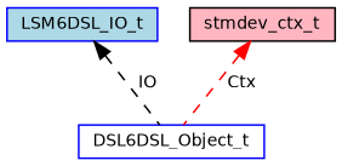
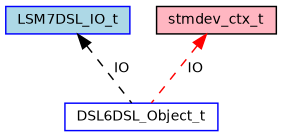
  digraph {
    node [color=blue fontname=Helvetica fontsize=10 shape=record style=filled]
    edge [dir=back fontname=Helvetica fontsize=10 labelfontname=Helvetica labelfontsize=10 style=dashed]
    n1 [fillcolor=white fontcolor=black height=0.2 label=DSL6DSL_Object_t width=0.4]
-   n2 [fillcolor=lightblue height=0.2 label=LSM6DSL_IO_t width=0.4]
+   n2 [fillcolor=lightblue height=0.2 label=LSM7DSL_IO_t width=0.4]
    n3 [color=black fillcolor=lightpink height=0.2 label=stmdev_ctx_t width=0.4]
    n2 -> n1 [color=black label=" IO"]
-   n3 -> n1 [color=red label=" Ctx"]
+   n3 -> n1 [color=red label=" IO"]
  }
